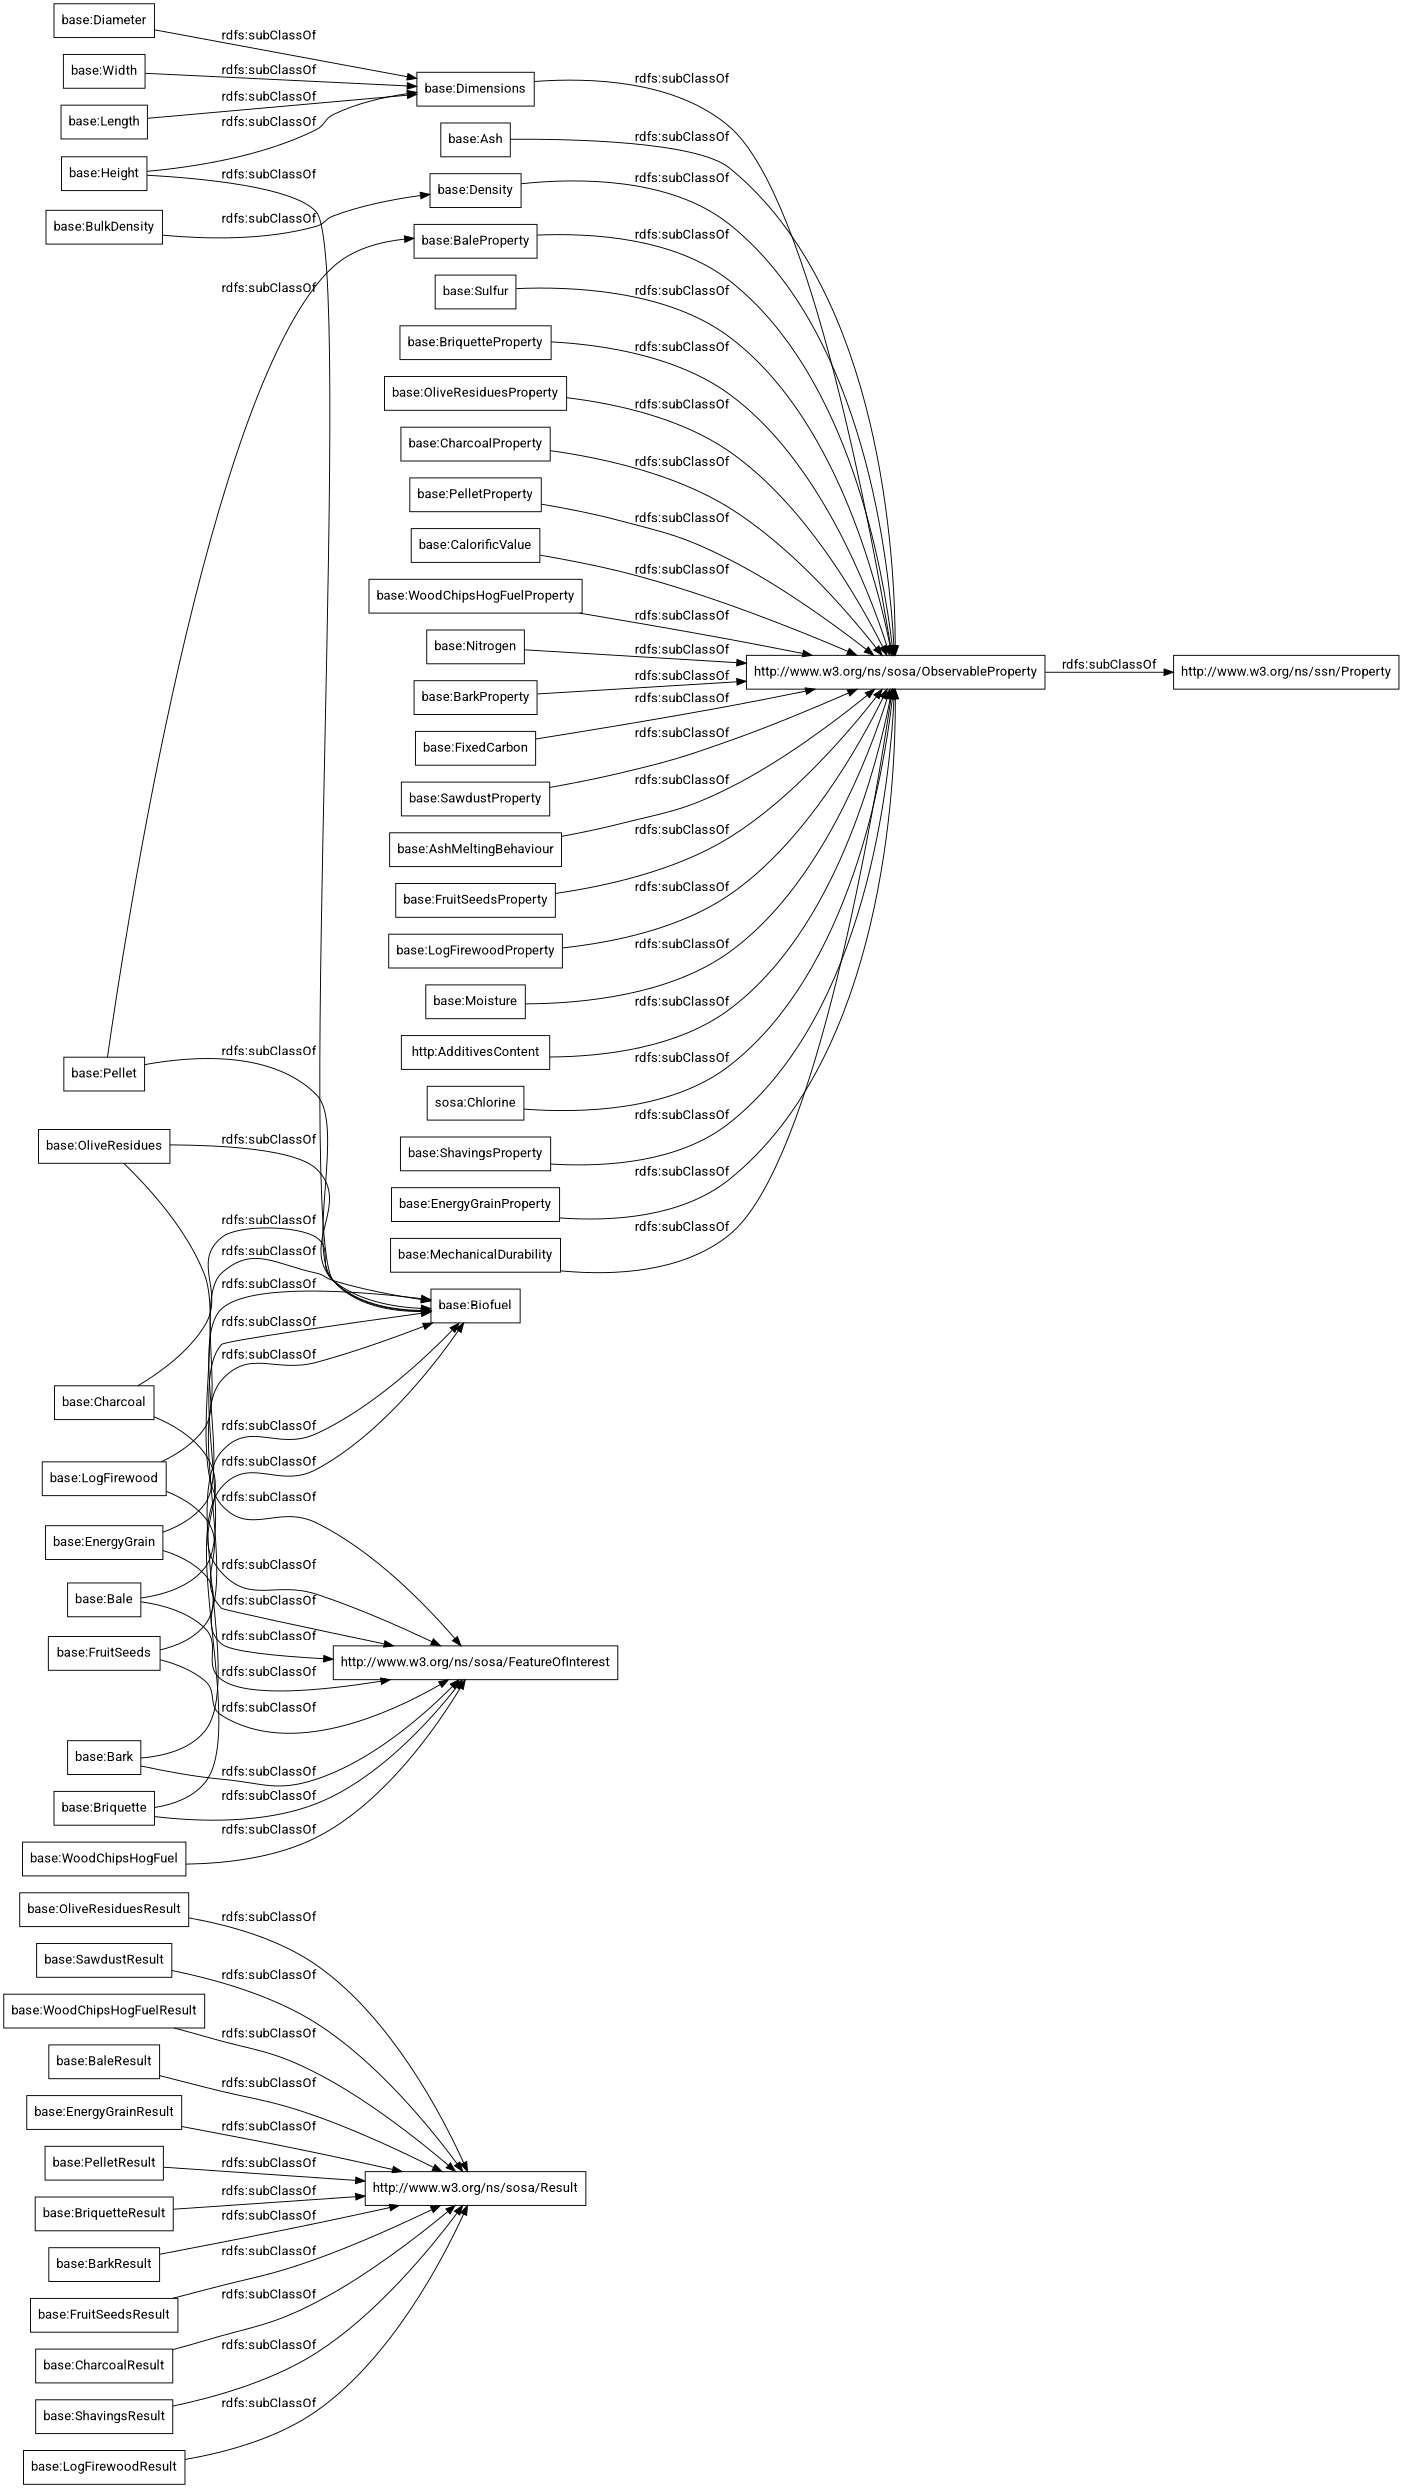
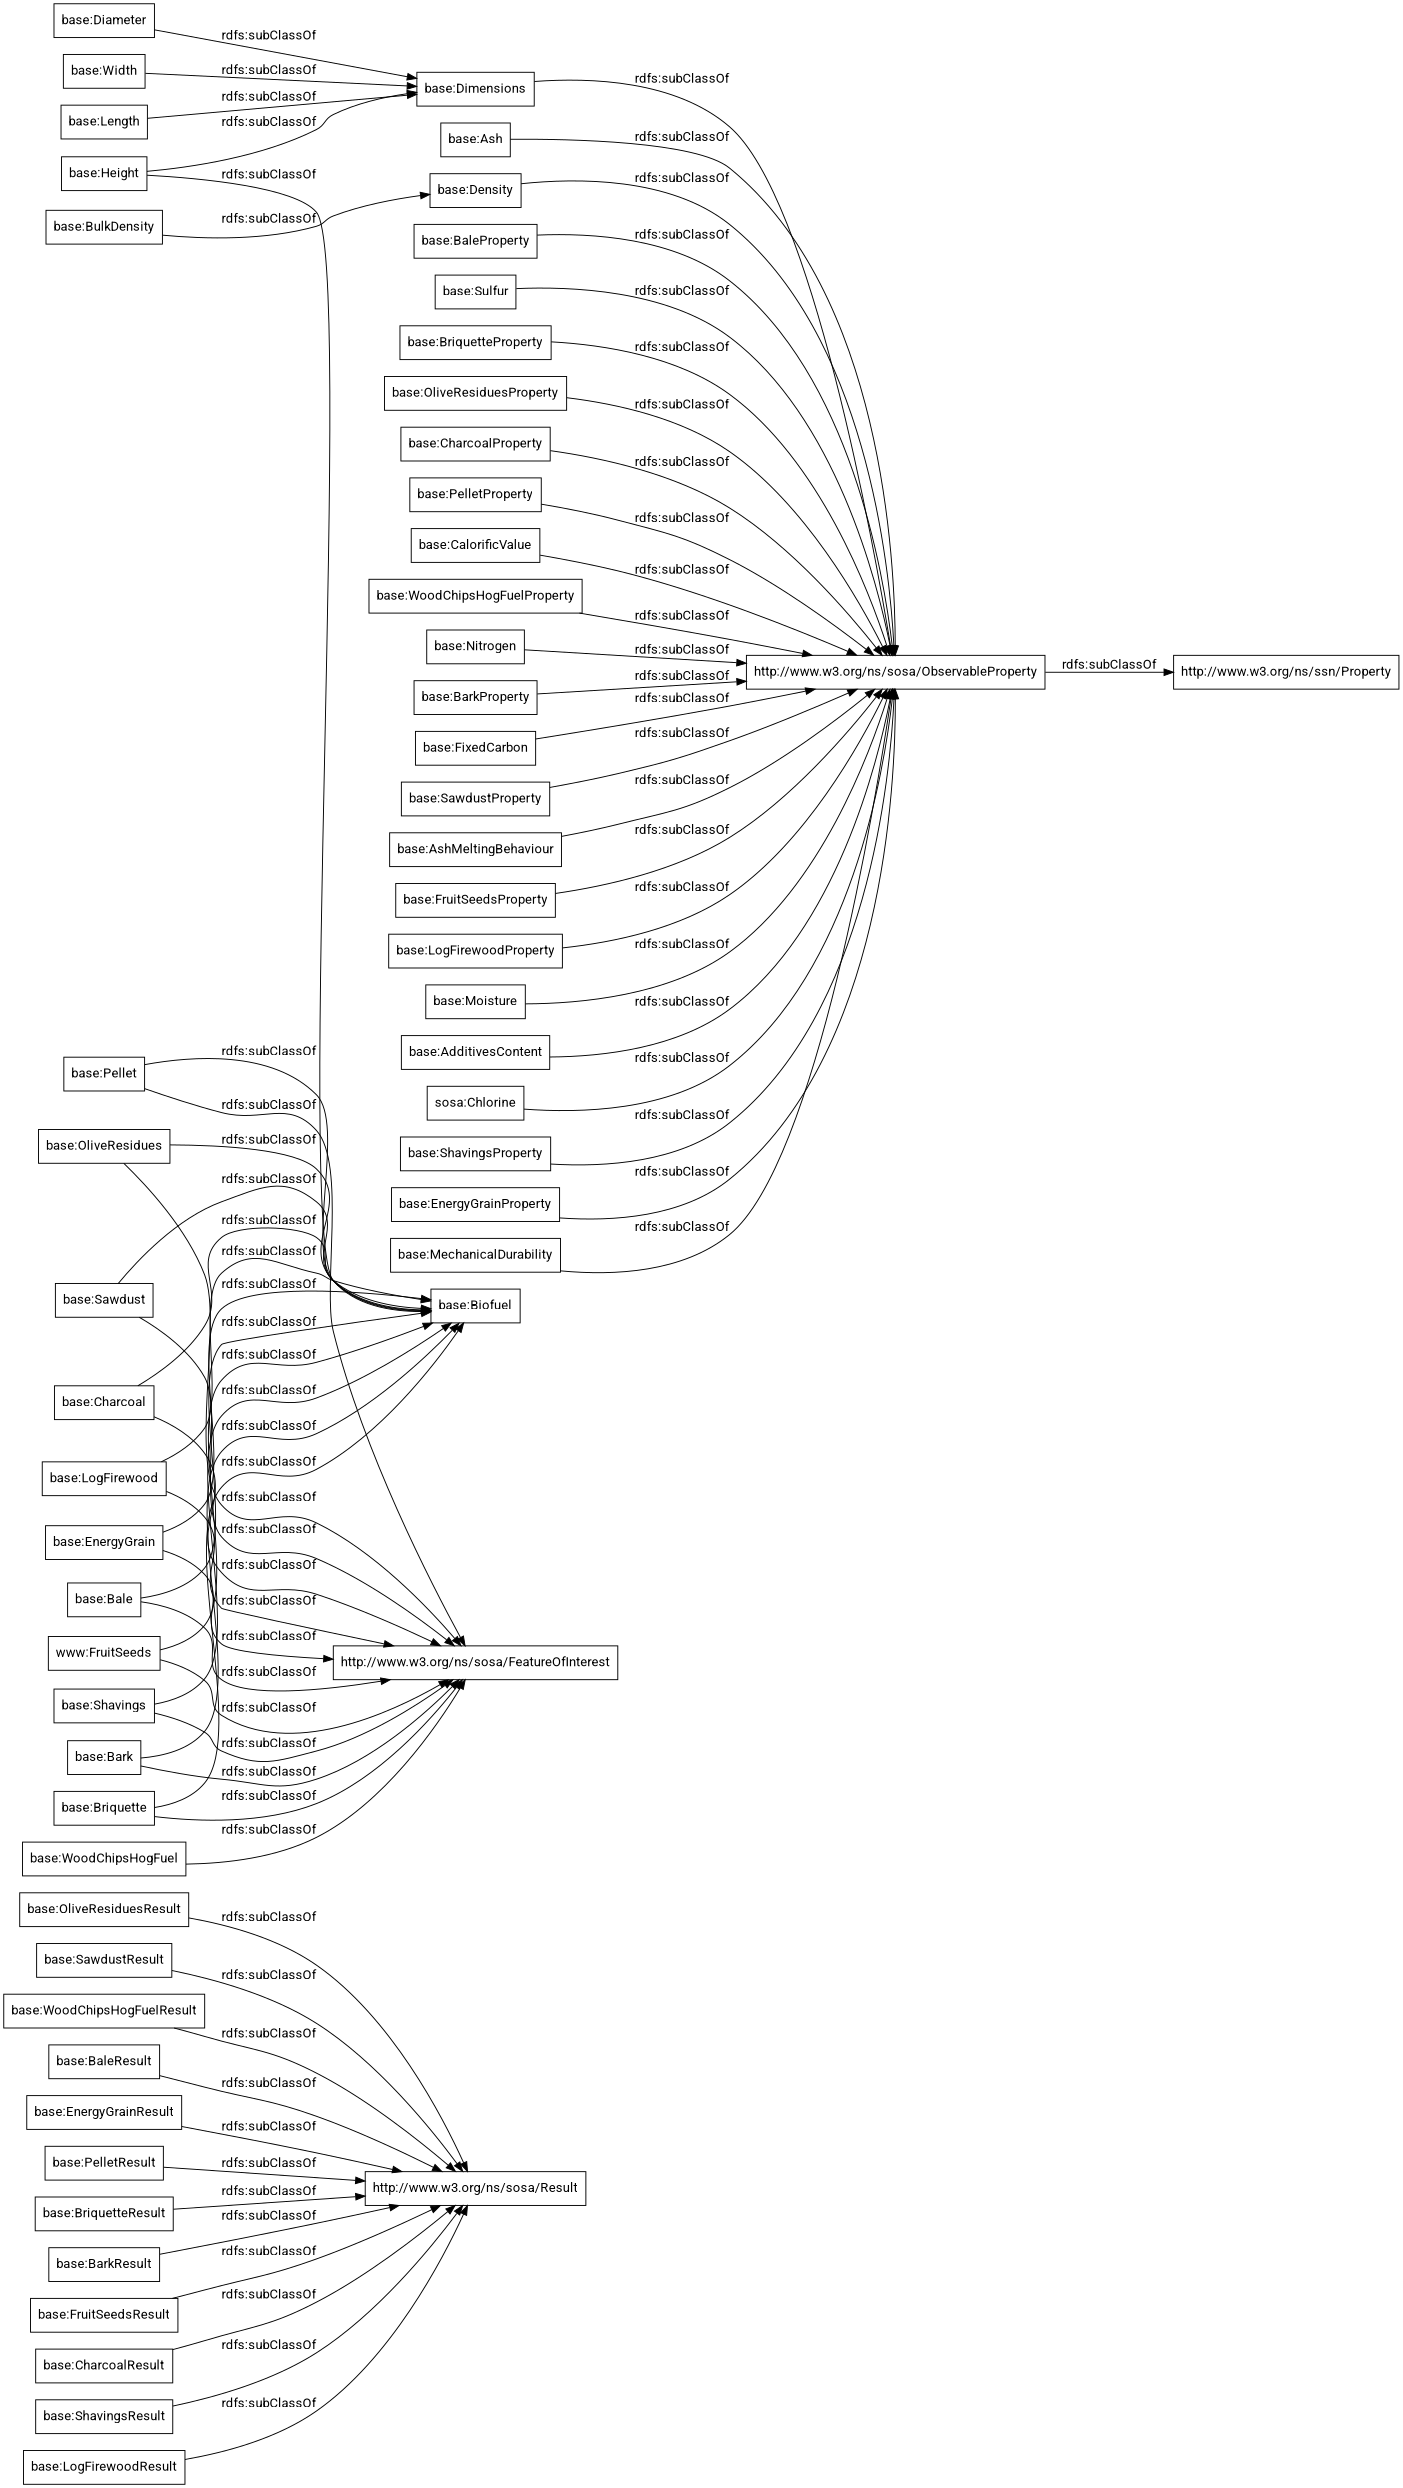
  digraph {
    fontname=Roboto
    rankdir=LR
    node [color=black fontname=Roboto shape=rectangle]
    edge [fontname=Roboto]
    "base:OliveResiduesResult"
    "http://www.w3.org/ns/sosa/Result"
    "base:BaleProperty"
    "http://www.w3.org/ns/sosa/ObservableProperty"
    "http://www.w3.org/ns/ssn/Property"
    "base:Ash"
    "base:WoodChipsHogFuel"
    "http://www.w3.org/ns/sosa/FeatureOfInterest"
    "base:Diameter"
    "base:Dimensions"
    "base:OliveResidues"
    "base:Biofuel"
    "base:Height"
    "base:SawdustResult"
    "base:WoodChipsHogFuelResult"
    "base:Length"
    "base:BaleResult"
    "base:EnergyGrainResult"
    "base:PelletResult"
    "base:BulkDensity"
    "base:Density"
    "base:EnergyGrain"
    "base:Sulfur"
    "base:BriquetteProperty"
    "base:OliveResiduesProperty"
    "base:CharcoalProperty"
+   "base:Sawdust"
    "base:PelletProperty"
    "base:BriquetteResult"
    "base:CalorificValue"
    "base:WoodChipsHogFuelProperty"
    "base:BarkResult"
    "base:Nitrogen"
    "base:Bale"
    "base:BarkProperty"
    "base:FixedCarbon"
+   "base:Shavings"
    "base:SawdustProperty"
    "base:AshMeltingBehaviour"
    "base:FruitSeedsProperty"
    "base:FruitSeedsResult"
    "base:Charcoal"
    "base:LogFirewoodProperty"
    "base:CharcoalResult"
-   "base:FruitSeeds"
+   "base:FruitSeeds" [label="www:FruitSeeds"]
    "base:Moisture"
    "base:LogFirewood"
    "base:Width"
    "base:Pellet"
    "base:ShavingsResult"
-   "base:AdditivesContent" [label="http:AdditivesContent"]
+   "base:AdditivesContent"
    "base:Bark"
    n53 [label="sosa:Chlorine"]
    "base:ShavingsProperty"
    "base:EnergyGrainProperty"
    "base:LogFirewoodResult"
    "base:MechanicalDurability"
    "base:Briquette"
    "base:OliveResiduesResult" -> "http://www.w3.org/ns/sosa/Result" [label="rdfs:subClassOf"]
    "base:BaleProperty" -> "http://www.w3.org/ns/sosa/ObservableProperty" [label="rdfs:subClassOf"]
    "http://www.w3.org/ns/sosa/ObservableProperty" -> "http://www.w3.org/ns/ssn/Property" [label="rdfs:subClassOf"]
    "base:Ash" -> "http://www.w3.org/ns/sosa/ObservableProperty" [label="rdfs:subClassOf"]
    "base:WoodChipsHogFuel" -> "http://www.w3.org/ns/sosa/FeatureOfInterest" [label="rdfs:subClassOf"]
    "base:Diameter" -> "base:Dimensions" [label="rdfs:subClassOf"]
    "base:Dimensions" -> "http://www.w3.org/ns/sosa/ObservableProperty" [label="rdfs:subClassOf"]
    "base:OliveResidues" -> "http://www.w3.org/ns/sosa/FeatureOfInterest" [label="rdfs:subClassOf"]
    "base:OliveResidues" -> "base:Biofuel" [label="rdfs:subClassOf"]
    "base:Height" -> "base:Dimensions" [label="rdfs:subClassOf"]
    "base:Height" -> "base:Biofuel" [label="rdfs:subClassOf"]
    "base:SawdustResult" -> "http://www.w3.org/ns/sosa/Result" [label="rdfs:subClassOf"]
    "base:WoodChipsHogFuelResult" -> "http://www.w3.org/ns/sosa/Result" [label="rdfs:subClassOf"]
    "base:Length" -> "base:Dimensions" [label="rdfs:subClassOf"]
    "base:BaleResult" -> "http://www.w3.org/ns/sosa/Result" [label="rdfs:subClassOf"]
    "base:EnergyGrainResult" -> "http://www.w3.org/ns/sosa/Result" [label="rdfs:subClassOf"]
    "base:PelletResult" -> "http://www.w3.org/ns/sosa/Result" [label="rdfs:subClassOf"]
    "base:BulkDensity" -> "base:Density" [label="rdfs:subClassOf"]
    "base:Density" -> "http://www.w3.org/ns/sosa/ObservableProperty" [label="rdfs:subClassOf"]
    "base:EnergyGrain" -> "http://www.w3.org/ns/sosa/FeatureOfInterest" [label="rdfs:subClassOf"]
    "base:EnergyGrain" -> "base:Biofuel" [label="rdfs:subClassOf"]
    "base:Sulfur" -> "http://www.w3.org/ns/sosa/ObservableProperty" [label="rdfs:subClassOf"]
    "base:BriquetteProperty" -> "http://www.w3.org/ns/sosa/ObservableProperty" [label="rdfs:subClassOf"]
    "base:OliveResiduesProperty" -> "http://www.w3.org/ns/sosa/ObservableProperty" [label="rdfs:subClassOf"]
    "base:CharcoalProperty" -> "http://www.w3.org/ns/sosa/ObservableProperty" [label="rdfs:subClassOf"]
+   "base:Sawdust" -> "http://www.w3.org/ns/sosa/FeatureOfInterest" [label="rdfs:subClassOf"]
+   "base:Sawdust" -> "base:Biofuel" [label="rdfs:subClassOf"]
    "base:PelletProperty" -> "http://www.w3.org/ns/sosa/ObservableProperty" [label="rdfs:subClassOf"]
    "base:BriquetteResult" -> "http://www.w3.org/ns/sosa/Result" [label="rdfs:subClassOf"]
    "base:CalorificValue" -> "http://www.w3.org/ns/sosa/ObservableProperty" [label="rdfs:subClassOf"]
    "base:WoodChipsHogFuelProperty" -> "http://www.w3.org/ns/sosa/ObservableProperty" [label="rdfs:subClassOf"]
    "base:BarkResult" -> "http://www.w3.org/ns/sosa/Result" [label="rdfs:subClassOf"]
    "base:Nitrogen" -> "http://www.w3.org/ns/sosa/ObservableProperty" [label="rdfs:subClassOf"]
    "base:Bale" -> "http://www.w3.org/ns/sosa/FeatureOfInterest" [label="rdfs:subClassOf"]
    "base:Bale" -> "base:Biofuel" [label="rdfs:subClassOf"]
    "base:BarkProperty" -> "http://www.w3.org/ns/sosa/ObservableProperty" [label="rdfs:subClassOf"]
    "base:FixedCarbon" -> "http://www.w3.org/ns/sosa/ObservableProperty" [label="rdfs:subClassOf"]
+   "base:Shavings" -> "http://www.w3.org/ns/sosa/FeatureOfInterest" [label="rdfs:subClassOf"]
+   "base:Shavings" -> "base:Biofuel" [label="rdfs:subClassOf"]
    "base:SawdustProperty" -> "http://www.w3.org/ns/sosa/ObservableProperty" [label="rdfs:subClassOf"]
    "base:AshMeltingBehaviour" -> "http://www.w3.org/ns/sosa/ObservableProperty" [label="rdfs:subClassOf"]
    "base:FruitSeedsProperty" -> "http://www.w3.org/ns/sosa/ObservableProperty" [label="rdfs:subClassOf"]
    "base:FruitSeedsResult" -> "http://www.w3.org/ns/sosa/Result" [label="rdfs:subClassOf"]
    "base:Charcoal" -> "http://www.w3.org/ns/sosa/FeatureOfInterest" [label="rdfs:subClassOf"]
    "base:Charcoal" -> "base:Biofuel" [label="rdfs:subClassOf"]
    "base:LogFirewoodProperty" -> "http://www.w3.org/ns/sosa/ObservableProperty" [label="rdfs:subClassOf"]
    "base:CharcoalResult" -> "http://www.w3.org/ns/sosa/Result" [label="rdfs:subClassOf"]
    "base:FruitSeeds" -> "http://www.w3.org/ns/sosa/FeatureOfInterest" [label="rdfs:subClassOf"]
    "base:FruitSeeds" -> "base:Biofuel" [label="rdfs:subClassOf"]
    "base:Moisture" -> "http://www.w3.org/ns/sosa/ObservableProperty" [label="rdfs:subClassOf"]
    "base:LogFirewood" -> "http://www.w3.org/ns/sosa/FeatureOfInterest" [label="rdfs:subClassOf"]
    "base:LogFirewood" -> "base:Biofuel" [label="rdfs:subClassOf"]
    "base:Width" -> "base:Dimensions" [label="rdfs:subClassOf"]
-   "base:Pellet" -> "base:BaleProperty" [label="rdfs:subClassOf"]
+   "base:Pellet" -> "http://www.w3.org/ns/sosa/FeatureOfInterest" [label="rdfs:subClassOf"]
    "base:Pellet" -> "base:Biofuel" [label="rdfs:subClassOf"]
    "base:ShavingsResult" -> "http://www.w3.org/ns/sosa/Result" [label="rdfs:subClassOf"]
    "base:AdditivesContent" -> "http://www.w3.org/ns/sosa/ObservableProperty" [label="rdfs:subClassOf"]
    "base:Bark" -> "http://www.w3.org/ns/sosa/FeatureOfInterest" [label="rdfs:subClassOf"]
    "base:Bark" -> "base:Biofuel" [label="rdfs:subClassOf"]
    n53 -> "http://www.w3.org/ns/sosa/ObservableProperty" [label="rdfs:subClassOf"]
    "base:ShavingsProperty" -> "http://www.w3.org/ns/sosa/ObservableProperty" [label="rdfs:subClassOf"]
    "base:EnergyGrainProperty" -> "http://www.w3.org/ns/sosa/ObservableProperty" [label="rdfs:subClassOf"]
    "base:LogFirewoodResult" -> "http://www.w3.org/ns/sosa/Result" [label="rdfs:subClassOf"]
    "base:MechanicalDurability" -> "http://www.w3.org/ns/sosa/ObservableProperty" [label="rdfs:subClassOf"]
    "base:Briquette" -> "http://www.w3.org/ns/sosa/FeatureOfInterest" [label="rdfs:subClassOf"]
    "base:Briquette" -> "base:Biofuel" [label="rdfs:subClassOf"]
  }
